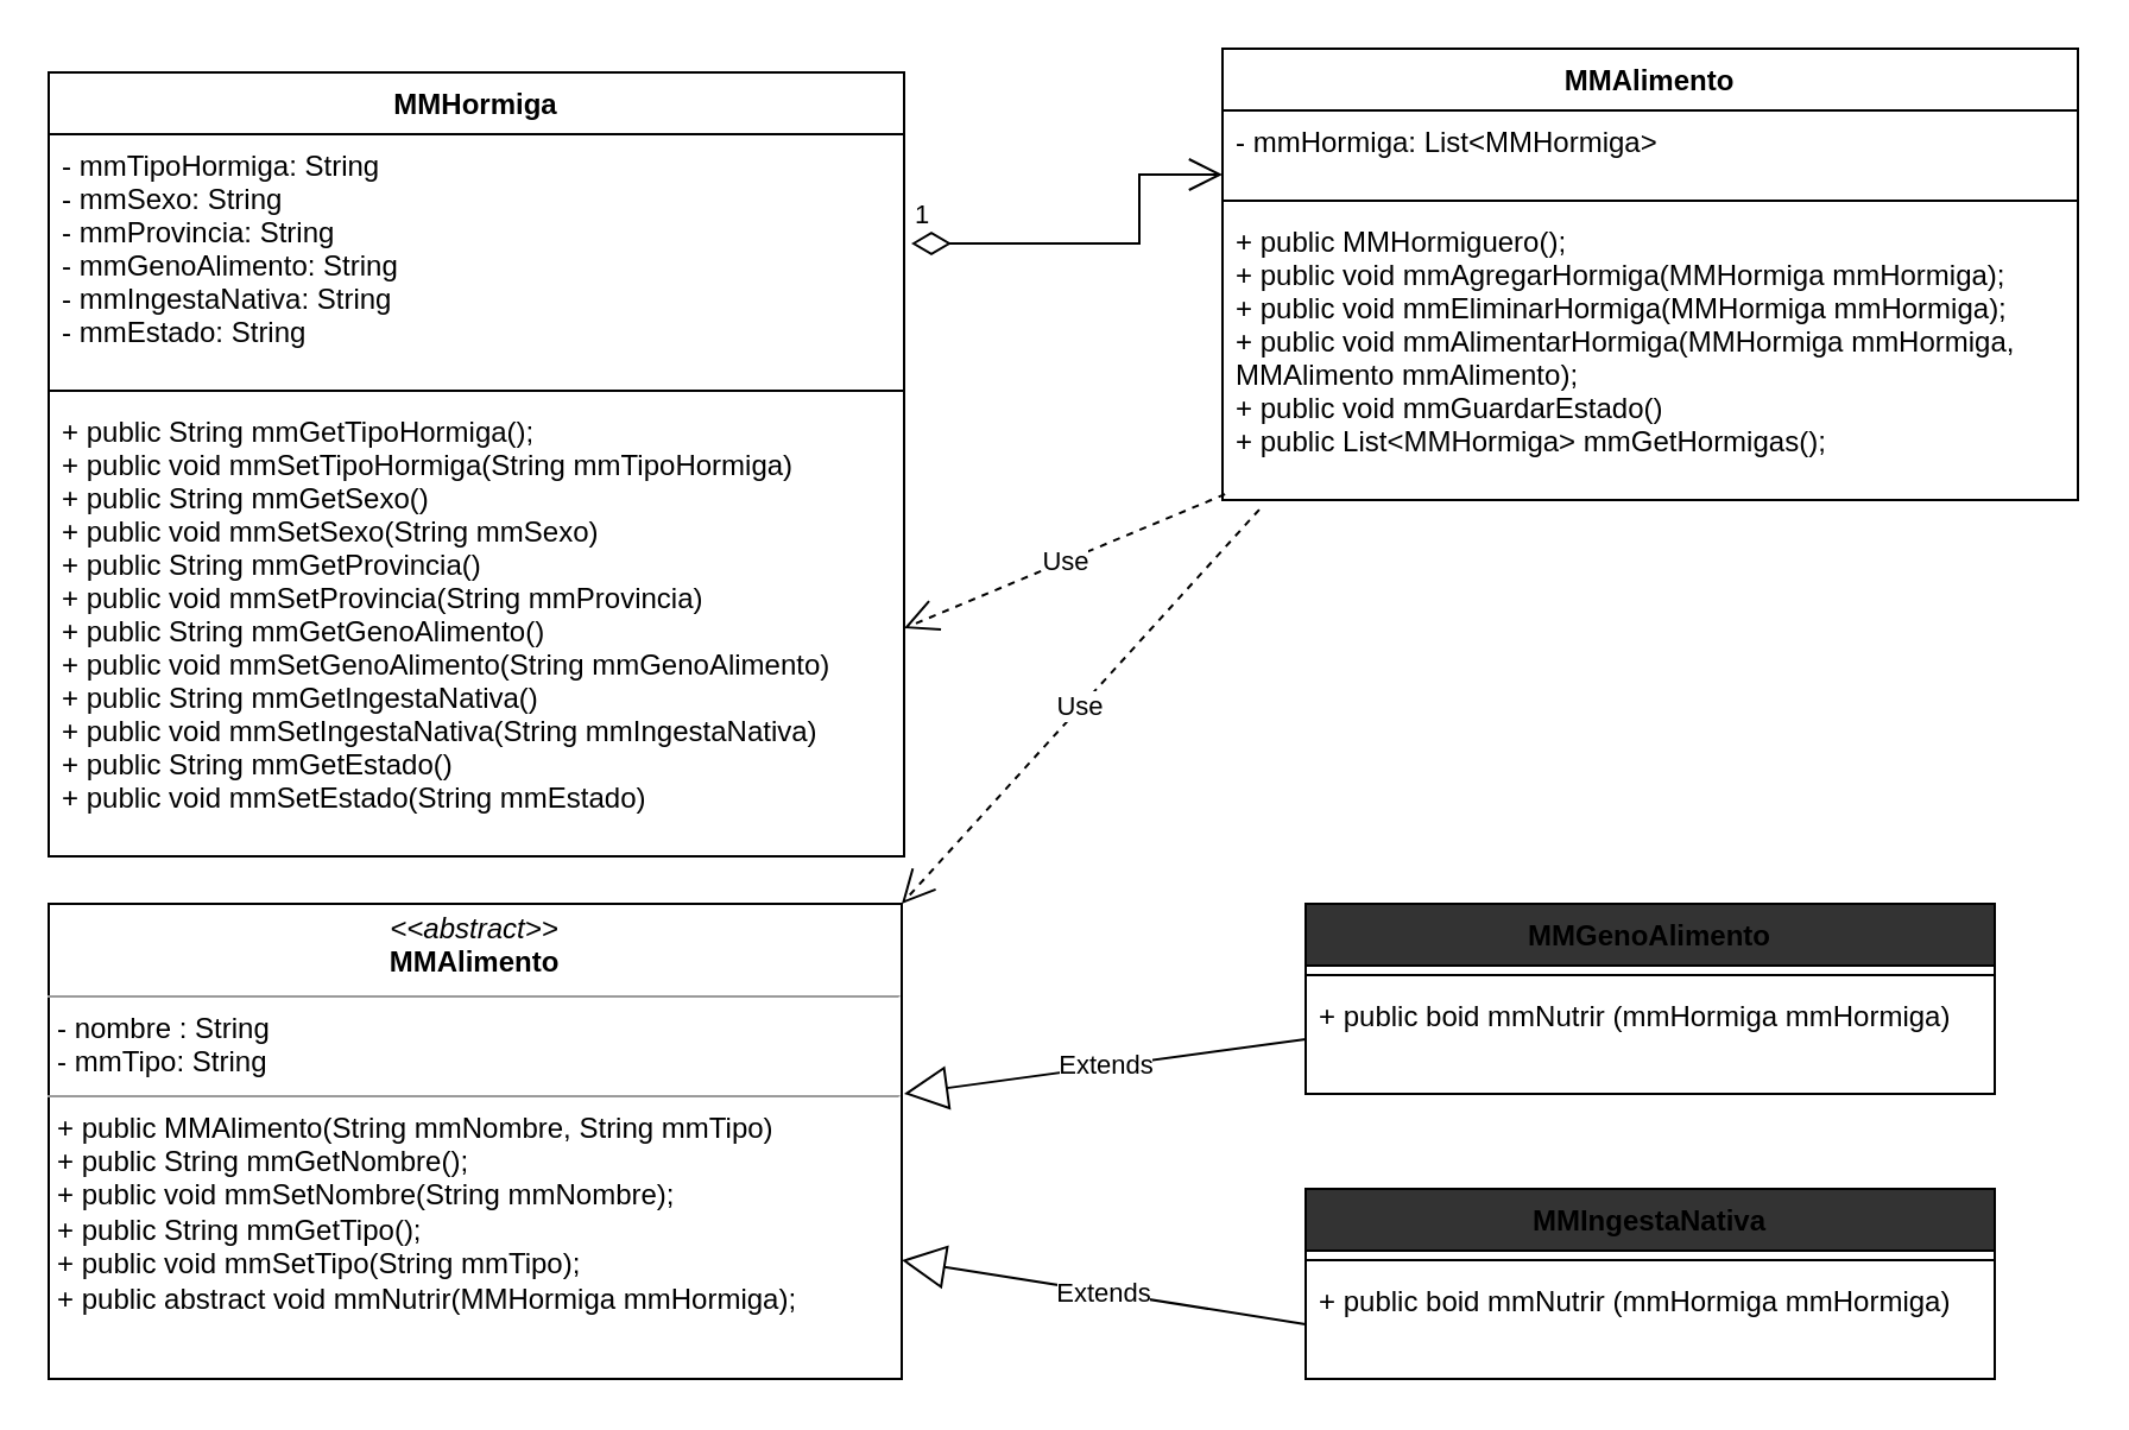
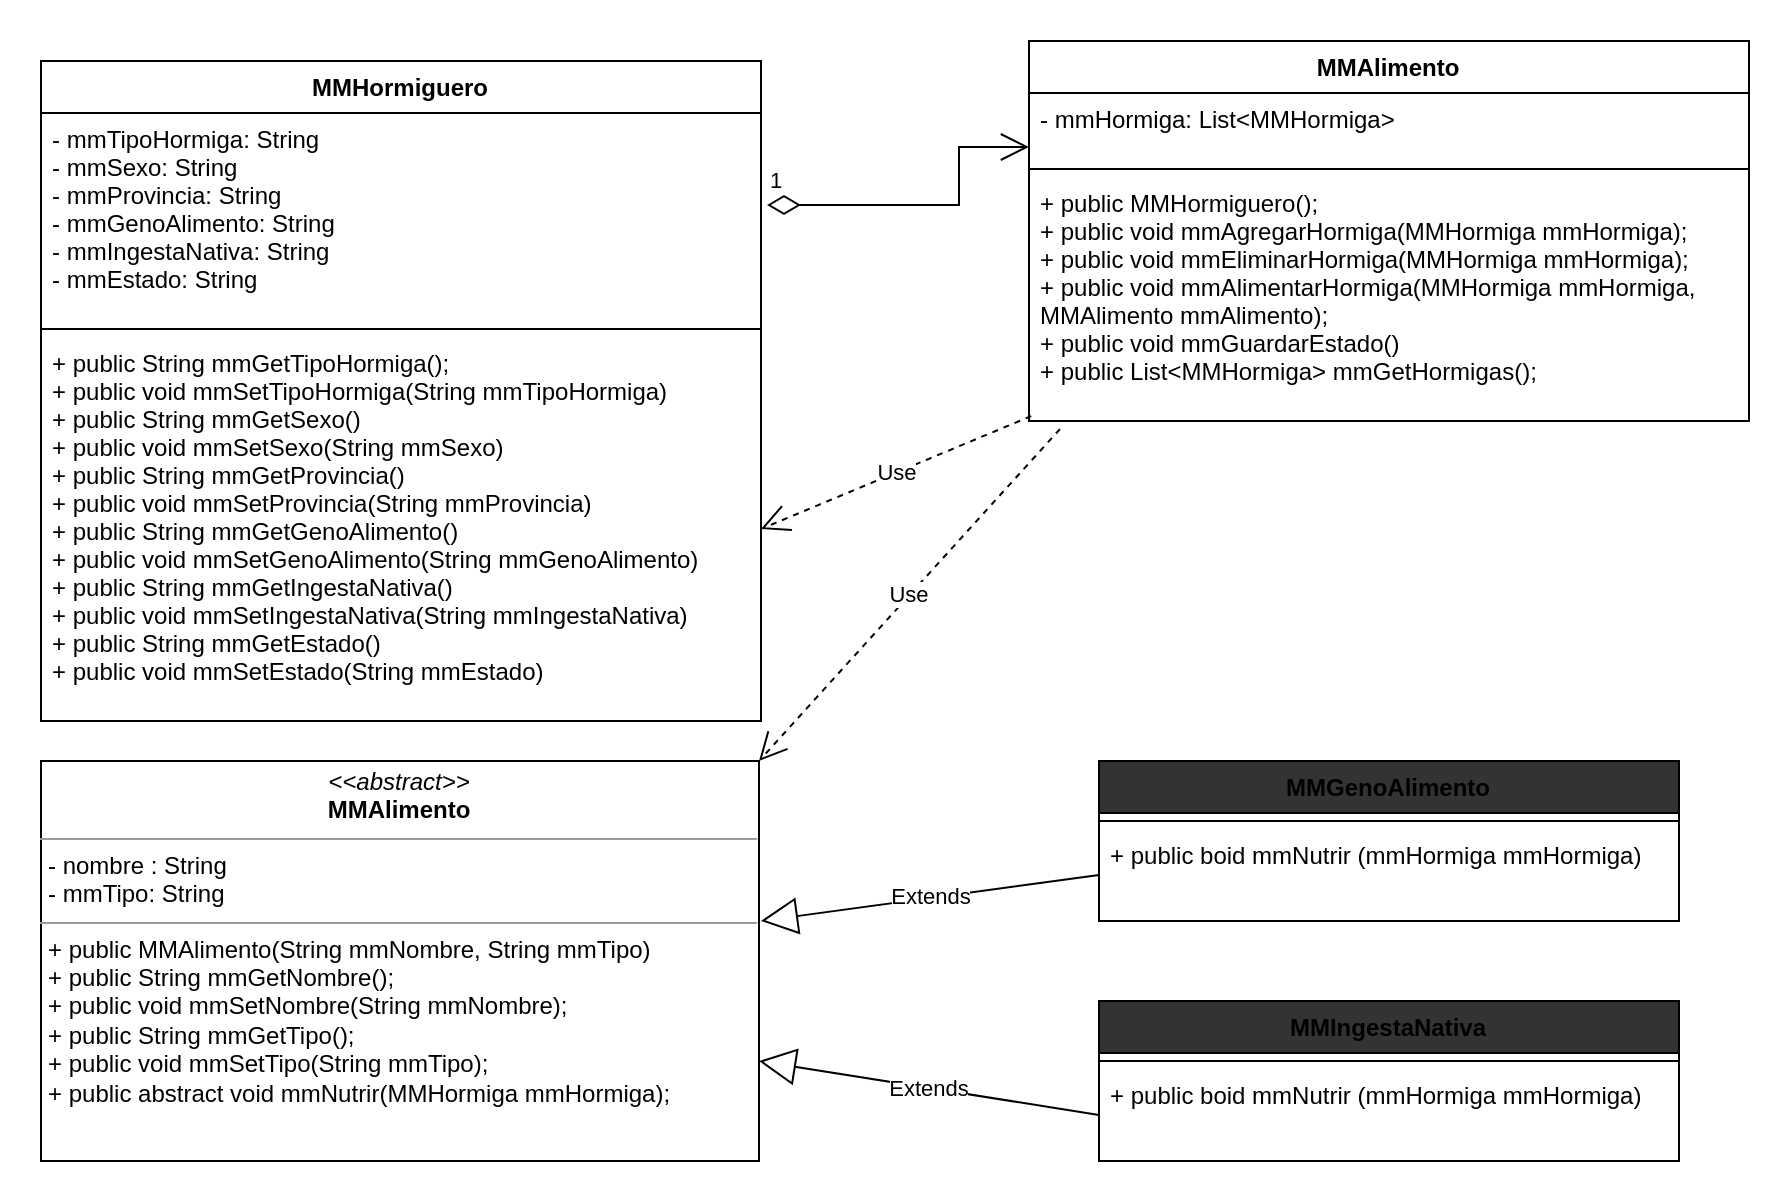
  <mxCell id="0" />
  <mxCell id="1" parent="0" />
  <mxCell id="2" value="&lt;p style=&quot;margin:0px;margin-top:4px;text-align:center;&quot;&gt;&lt;i&gt;&amp;lt;&amp;lt;abstract&amp;gt;&amp;gt;&lt;/i&gt;&lt;br&gt;&lt;b&gt;MMAlimento&lt;/b&gt;&lt;/p&gt;&lt;hr size=&quot;1&quot;&gt;&lt;p style=&quot;margin:0px;margin-left:4px;&quot;&gt;- nombre : String&lt;br&gt;&lt;/p&gt;&lt;p style=&quot;margin:0px;margin-left:4px;&quot;&gt;- mmTipo: String&lt;/p&gt;&lt;hr size=&quot;1&quot;&gt;&lt;p style=&quot;margin:0px;margin-left:4px;&quot;&gt;+ public MMAlimento(String mmNombre, String mmTipo)&lt;/p&gt;&lt;p style=&quot;margin:0px;margin-left:4px;&quot;&gt;+ public String mmGetNombre();&lt;/p&gt;&lt;p style=&quot;margin:0px;margin-left:4px;&quot;&gt;+ public void mmSetNombre(String mmNombre);&lt;/p&gt;&lt;p style=&quot;margin:0px;margin-left:4px;&quot;&gt;+ public String mmGetTipo();&lt;/p&gt;&lt;p style=&quot;margin:0px;margin-left:4px;&quot;&gt;+ public void mmSetTipo(String mmTipo);&lt;/p&gt;&lt;p style=&quot;margin:0px;margin-left:4px;&quot;&gt;+ public abstract void mmNutrir(MMHormiga mmHormiga);&lt;/p&gt;" style="verticalAlign=top;align=left;overflow=fill;fontSize=12;fontFamily=Helvetica;html=1;" vertex="1" parent="1"><mxGeometry x="20" y="380" width="359" height="200" as="geometry" /></mxCell>
  <mxCell id="3" value="MMGenoAlimento" style="swimlane;fontStyle=1;align=center;verticalAlign=top;childLayout=stackLayout;horizontal=1;startSize=26;horizontalStack=0;resizeParent=1;resizeParentMax=0;resizeLast=0;collapsible=1;marginBottom=0;fillColor=#333333;strokeColor=#000000;" vertex="1" parent="1"><mxGeometry x="549" y="380" width="290" height="80" as="geometry" /></mxCell>
  <mxCell id="4" value="" style="line;strokeWidth=1;fillColor=none;align=left;verticalAlign=middle;spacingTop=-1;spacingLeft=3;spacingRight=3;rotatable=0;labelPosition=right;points=[];portConstraint=eastwest;strokeColor=inherit;" vertex="1" parent="3"><mxGeometry y="26" width="290" height="8" as="geometry" /></mxCell>
  <mxCell id="5" value="+ public boid mmNutrir (mmHormiga mmHormiga)" style="text;strokeColor=none;fillColor=none;align=left;verticalAlign=top;spacingLeft=4;spacingRight=4;overflow=hidden;rotatable=0;points=[[0,0.5],[1,0.5]];portConstraint=eastwest;" vertex="1" parent="3"><mxGeometry y="34" width="290" height="46" as="geometry" /></mxCell>
  <mxCell id="6" value="MMIngestaNativa" style="swimlane;fontStyle=1;align=center;verticalAlign=top;childLayout=stackLayout;horizontal=1;startSize=26;horizontalStack=0;resizeParent=1;resizeParentMax=0;resizeLast=0;collapsible=1;marginBottom=0;fillColor=#333333;strokeColor=#000000;" vertex="1" parent="1"><mxGeometry x="549" y="500" width="290" height="80" as="geometry" /></mxCell>
  <mxCell id="7" value="" style="line;strokeWidth=1;fillColor=none;align=left;verticalAlign=middle;spacingTop=-1;spacingLeft=3;spacingRight=3;rotatable=0;labelPosition=right;points=[];portConstraint=eastwest;strokeColor=inherit;" vertex="1" parent="6"><mxGeometry y="26" width="290" height="8" as="geometry" /></mxCell>
  <mxCell id="8" value="+ public boid mmNutrir (mmHormiga mmHormiga)" style="text;strokeColor=none;fillColor=none;align=left;verticalAlign=top;spacingLeft=4;spacingRight=4;overflow=hidden;rotatable=0;points=[[0,0.5],[1,0.5]];portConstraint=eastwest;" vertex="1" parent="6"><mxGeometry y="34" width="290" height="46" as="geometry" /></mxCell>
  <mxCell id="9" value="Extends" style="endArrow=block;endSize=16;endFill=0;html=1;entryX=1;entryY=0.75;entryDx=0;entryDy=0;exitX=0;exitY=0.5;exitDx=0;exitDy=0;" edge="1" parent="1" source="8" target="2"><mxGeometry width="160" relative="1" as="geometry"><mxPoint x="558.75" y="791" as="sourcePoint" /><mxPoint x="409" y="480" as="targetPoint" /><Array as="points" /></mxGeometry></mxCell>
  <mxCell id="10" value="Extends" style="endArrow=block;endSize=16;endFill=0;html=1;entryX=1;entryY=0.75;entryDx=0;entryDy=0;exitX=0;exitY=0.5;exitDx=0;exitDy=0;" edge="1" parent="1" source="5"><mxGeometry width="160" relative="1" as="geometry"><mxPoint x="550" y="487" as="sourcePoint" /><mxPoint x="380" y="460" as="targetPoint" /><Array as="points" /></mxGeometry></mxCell>
  <mxCell id="11" value="1" style="endArrow=open;html=1;endSize=12;startArrow=diamondThin;startSize=14;startFill=0;edgeStyle=orthogonalEdgeStyle;align=left;verticalAlign=bottom;rounded=0;sourcePerimeterSpacing=8;targetPerimeterSpacing=8;entryX=0;entryY=0.5;entryDx=0;entryDy=0;" edge="1" parent="1"><mxGeometry x="-1" y="3" relative="1" as="geometry"><mxPoint x="383" y="102" as="sourcePoint" /><mxPoint x="514" y="73" as="targetPoint" /><Array as="points"><mxPoint x="479" y="102" /><mxPoint x="479" y="73" /></Array></mxGeometry></mxCell>
  <mxCell id="12" value="Use" style="endArrow=open;endSize=12;dashed=1;html=1;rounded=0;sourcePerimeterSpacing=8;targetPerimeterSpacing=8;entryX=1;entryY=0.5;entryDx=0;entryDy=0;exitX=0.003;exitY=0.98;exitDx=0;exitDy=0;exitPerimeter=0;" edge="1" parent="1" source="21"><mxGeometry width="160" relative="1" as="geometry"><mxPoint x="512.56" y="218.414" as="sourcePoint" /><mxPoint x="380" y="264" as="targetPoint" /></mxGeometry></mxCell>
  <mxCell id="13" value="Use" style="endArrow=open;endSize=12;dashed=1;html=1;rounded=0;sourcePerimeterSpacing=8;targetPerimeterSpacing=8;entryX=1;entryY=0;entryDx=0;entryDy=0;exitX=0.043;exitY=1.033;exitDx=0;exitDy=0;exitPerimeter=0;" edge="1" parent="1" source="21" target="2"><mxGeometry width="160" relative="1" as="geometry"><mxPoint x="513.28" y="221.586" as="sourcePoint" /><mxPoint x="390" y="274" as="targetPoint" /></mxGeometry></mxCell>
- <mxCell id="14" value="MMHormiga" style="swimlane;fontStyle=1;align=center;verticalAlign=top;childLayout=stackLayout;horizontal=1;startSize=26;horizontalStack=0;resizeParent=1;resizeParentMax=0;resizeLast=0;collapsible=1;marginBottom=0;" vertex="1" parent="1"><mxGeometry x="20" y="30" width="360" height="330" as="geometry"><mxRectangle x="20" y="10" width="90" height="30" as="alternateBounds" /></mxGeometry></mxCell>
+ <mxCell id="14" value="MMHormiguero" style="swimlane;fontStyle=1;align=center;verticalAlign=top;childLayout=stackLayout;horizontal=1;startSize=26;horizontalStack=0;resizeParent=1;resizeParentMax=0;resizeLast=0;collapsible=1;marginBottom=0;" vertex="1" parent="1"><mxGeometry x="20" y="30" width="360" height="330" as="geometry"><mxRectangle x="20" y="10" width="90" height="30" as="alternateBounds" /></mxGeometry></mxCell>
  <mxCell id="15" value="- mmTipoHormiga: String&#10;- mmSexo: String&#10;- mmProvincia: String&#10;- mmGenoAlimento: String&#10;- mmIngestaNativa: String&#10;- mmEstado: String" style="text;strokeColor=none;fillColor=none;align=left;verticalAlign=top;spacingLeft=4;spacingRight=4;overflow=hidden;rotatable=0;points=[[0,0.5],[1,0.5]];portConstraint=eastwest;" vertex="1" parent="14"><mxGeometry y="26" width="360" height="104" as="geometry" /></mxCell>
  <mxCell id="16" value="" style="line;strokeWidth=1;fillColor=none;align=left;verticalAlign=middle;spacingTop=-1;spacingLeft=3;spacingRight=3;rotatable=0;labelPosition=right;points=[];portConstraint=eastwest;strokeColor=inherit;" vertex="1" parent="14"><mxGeometry y="130" width="360" height="8" as="geometry" /></mxCell>
  <mxCell id="17" value="+ public String mmGetTipoHormiga();&#10;+ public void mmSetTipoHormiga(String mmTipoHormiga)&#10;+ public String mmGetSexo()&#10;+ public void mmSetSexo(String mmSexo)&#10;+ public String mmGetProvincia()&#10;+ public void mmSetProvincia(String mmProvincia)&#10;+ public String mmGetGenoAlimento()&#10;+ public void mmSetGenoAlimento(String mmGenoAlimento)&#10;+ public String mmGetIngestaNativa()&#10;+ public void mmSetIngestaNativa(String mmIngestaNativa)&#10;+ public String mmGetEstado()&#10;+ public void mmSetEstado(String mmEstado)" style="text;strokeColor=none;fillColor=none;align=left;verticalAlign=top;spacingLeft=4;spacingRight=4;overflow=hidden;rotatable=0;points=[[0,0.5],[1,0.5]];portConstraint=eastwest;" vertex="1" parent="14"><mxGeometry y="138" width="360" height="192" as="geometry" /></mxCell>
  <mxCell id="18" value="MMAlimento" style="swimlane;fontStyle=1;align=center;verticalAlign=top;childLayout=stackLayout;horizontal=1;startSize=26;horizontalStack=0;resizeParent=1;resizeParentMax=0;resizeLast=0;collapsible=1;marginBottom=0;" vertex="1" parent="1"><mxGeometry x="514" y="20" width="360" height="190" as="geometry"><mxRectangle x="20" y="10" width="90" height="30" as="alternateBounds" /></mxGeometry></mxCell>
  <mxCell id="19" value="- mmHormiga: List&lt;MMHormiga&gt;" style="text;strokeColor=none;fillColor=none;align=left;verticalAlign=top;spacingLeft=4;spacingRight=4;overflow=hidden;rotatable=0;points=[[0,0.5],[1,0.5]];portConstraint=eastwest;" vertex="1" parent="18"><mxGeometry y="26" width="360" height="34" as="geometry" /></mxCell>
  <mxCell id="20" value="" style="line;strokeWidth=1;fillColor=none;align=left;verticalAlign=middle;spacingTop=-1;spacingLeft=3;spacingRight=3;rotatable=0;labelPosition=right;points=[];portConstraint=eastwest;strokeColor=inherit;" vertex="1" parent="18"><mxGeometry y="60" width="360" height="8" as="geometry" /></mxCell>
  <mxCell id="21" value="+ public MMHormiguero();&#10;+ public void mmAgregarHormiga(MMHormiga mmHormiga);&#10;+ public void mmEliminarHormiga(MMHormiga mmHormiga);&#10;+ public void mmAlimentarHormiga(MMHormiga mmHormiga, &#10;MMAlimento mmAlimento);&#10;+ public void mmGuardarEstado()&#10;+ public List&lt;MMHormiga&gt; mmGetHormigas();" style="text;strokeColor=none;fillColor=none;align=left;verticalAlign=top;spacingLeft=4;spacingRight=4;overflow=hidden;rotatable=0;points=[[0,0.5],[1,0.5]];portConstraint=eastwest;" vertex="1" parent="18"><mxGeometry y="68" width="360" height="122" as="geometry" /></mxCell>
